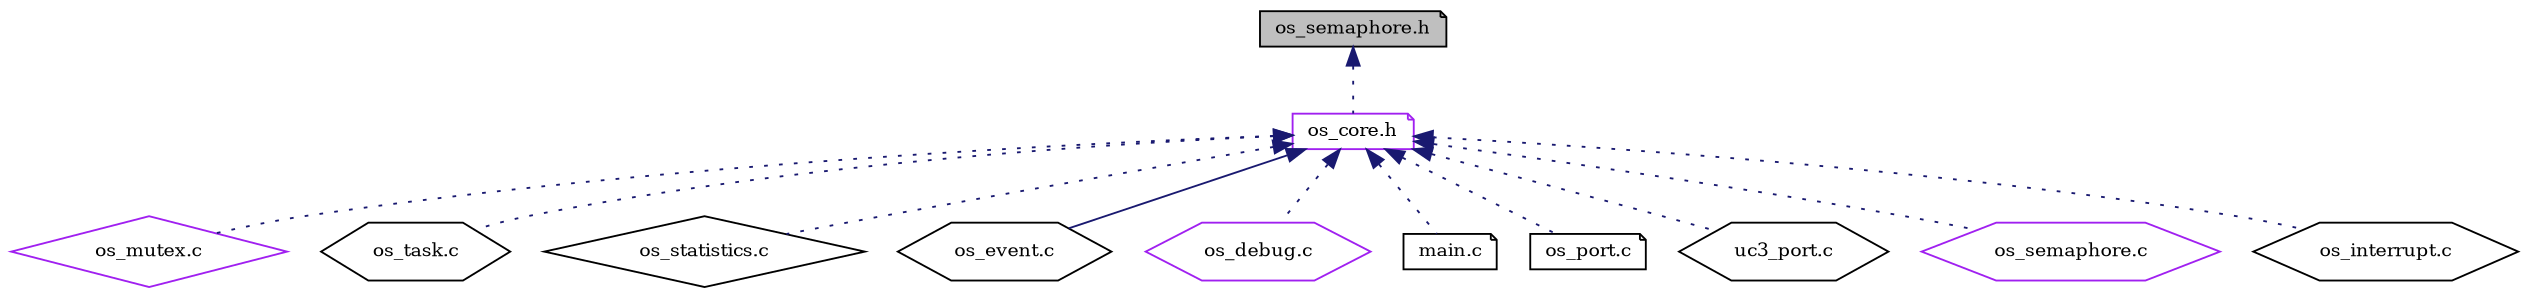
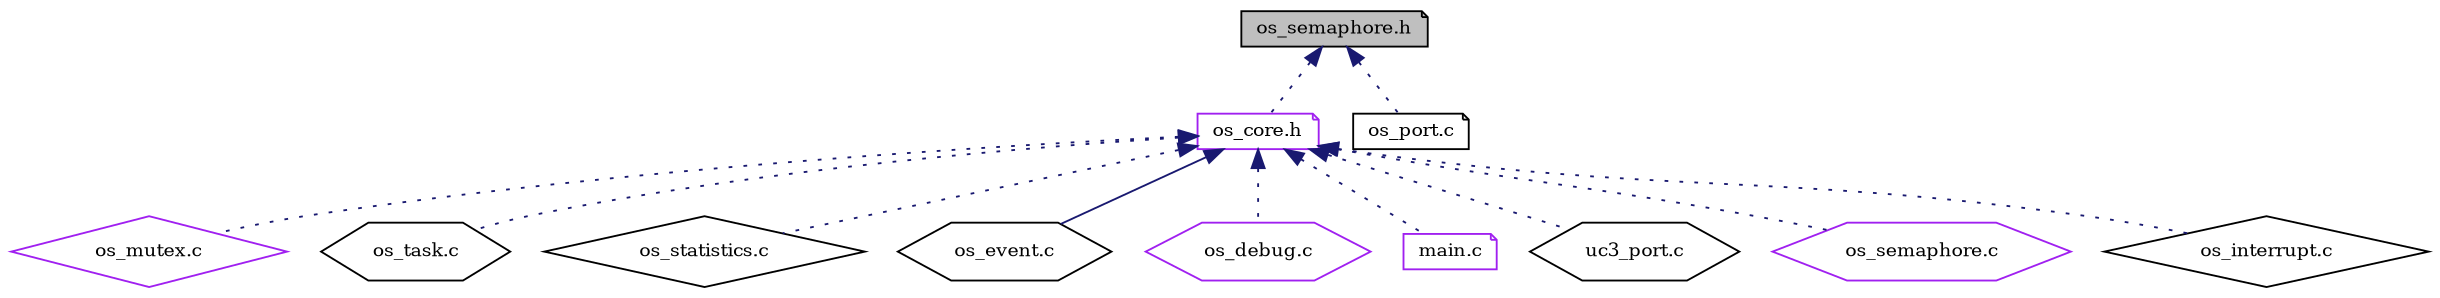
  digraph {
    fontname="DejaVu Serif"
    node [color=black fillcolor=white fontname="DejaVu Serif" fontsize=10 shape=hexagon style=filled]
    edge [color=midnightblue dir=back fontname="DejaVu Serif" fontsize=10 labelfontname=FreeSans labelfontsize=10 style=dotted]
    n1 [fillcolor=grey75 fontcolor=black height=0.2 label="os_semaphore.h" shape=note width=0.4]
    n2 [color=purple height=0.2 label="os_core.h" shape=note width=0.4]
    n3 [color=purple height=0.2 label="os_mutex.c" shape=diamond width=0.4]
    n4 [height=0.2 label="os_task.c" width=0.4]
    n5 [height=0.2 label="os_statistics.c" shape=diamond width=0.4]
    n6 [height=0.2 label="os_event.c" width=0.4]
    n7 [color=purple height=0.2 label="os_debug.c" width=0.4]
-   n8 [height=0.2 label="main.c" shape=note width=0.4]
+   n8 [color=purple height=0.2 label="main.c" shape=note width=0.4]
    n9 [height=0.2 label="os_port.c" shape=note width=0.4]
    n10 [height=0.2 label="uc3_port.c" width=0.4]
    n11 [color=purple height=0.2 label="os_semaphore.c" width=0.4]
-   n12 [height=0.2 label="os_interrupt.c" width=0.4]
+   n12 [height=0.2 label="os_interrupt.c" shape=diamond width=0.4]
    n1 -> n2
    n2 -> n3
    n2 -> n4
    n2 -> n5
    n2 -> n6 [style=solid]
    n2 -> n7
    n2 -> n8
-   n2 -> n9
+   n1 -> n9
    n2 -> n10
    n2 -> n11
    n2 -> n12
  }
